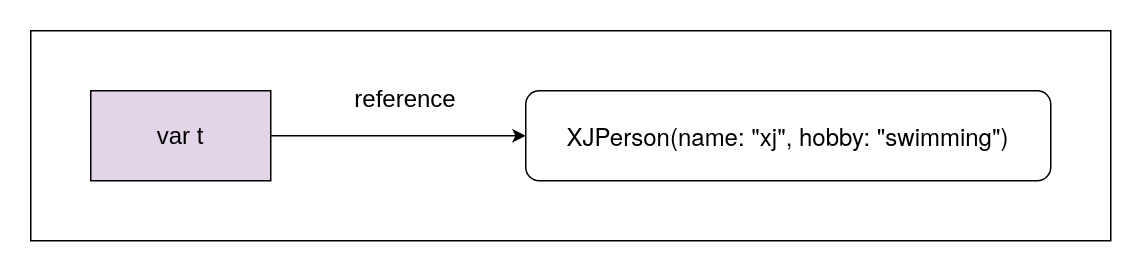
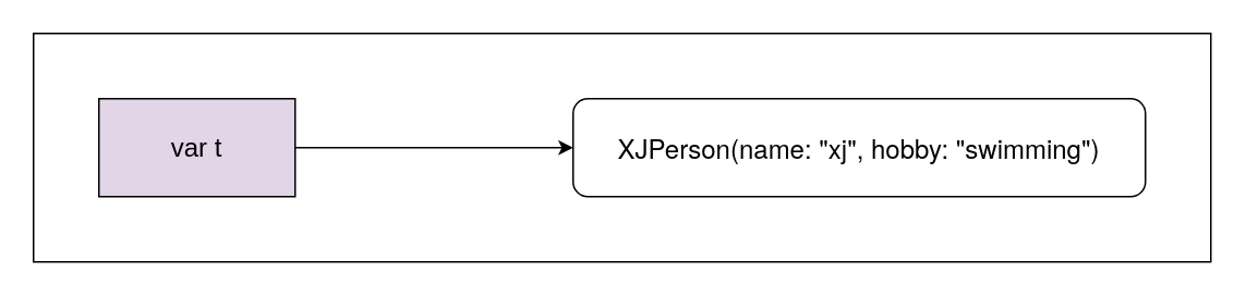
  <mxCell id="0" />
  <mxCell id="1" parent="0" />
  <mxCell id="2" value="" style="rounded=0;whiteSpace=wrap;html=1;" vertex="1" parent="1"><mxGeometry x="20" y="20" width="720" height="140" as="geometry" /></mxCell>
  <mxCell id="3" style="edgeStyle=orthogonalEdgeStyle;rounded=0;orthogonalLoop=1;jettySize=auto;html=1;exitX=1;exitY=0.5;exitDx=0;exitDy=0;entryX=0;entryY=0.5;entryDx=0;entryDy=0;fontSize=16;" edge="1" parent="1" source="4" target="5"><mxGeometry relative="1" as="geometry" /></mxCell>
  <mxCell id="4" value="var t" style="rounded=0;whiteSpace=wrap;html=1;fontSize=16;fillColor=#e1d5e7;" vertex="1" parent="1"><mxGeometry x="60" y="60" width="120" height="60" as="geometry" /></mxCell>
  <mxCell id="5" value="&lt;p style=&quot;margin: 0px; font-stretch: normal; font-size: 16px; line-height: normal; font-family: &amp;quot;helvetica neue&amp;quot;;&quot;&gt;XJPerson(name: &quot;xj&quot;, hobby: &quot;swimming&quot;)&lt;/p&gt;" style="rounded=1;whiteSpace=wrap;html=1;fontSize=16;" vertex="1" parent="1"><mxGeometry x="350" y="60" width="350" height="60" as="geometry" /></mxCell>
- <mxCell id="6" value="reference" style="text;html=1;strokeColor=none;fillColor=none;align=center;verticalAlign=middle;whiteSpace=wrap;rounded=0;fontSize=16;" vertex="1" parent="1"><mxGeometry x="230" y="50" width="80" height="30" as="geometry" /></mxCell>
